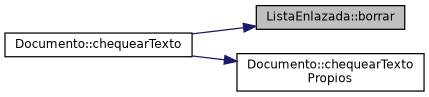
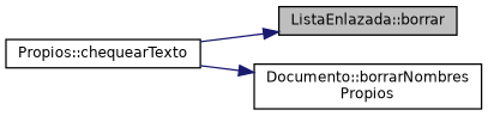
  digraph {
    rankdir=RL
    node [color=black fillcolor=white fontname=Helvetica fontsize=10 shape=record style=filled]
    edge [color=midnightblue dir=back fontname=Helvetica fontsize=10 labelfontname=Helvetica labelfontsize=10 style=solid]
    n1 [fillcolor=grey75 fontcolor=black height=0.2 label="ListaEnlazada::borrar" width=0.4]
-   n2 [height=0.2 label="Documento::chequearTexto" width=0.4]
-   n3 [height=0.2 label="Documento::chequearTexto\lPropios" width=0.4]
+   n2 [height=0.2 label="Propios::chequearTexto" width=0.4]
+   n3 [height=0.2 label="Documento::borrarNombres\lPropios" width=0.4]
    n1 -> n2
    n3 -> n2
  }
